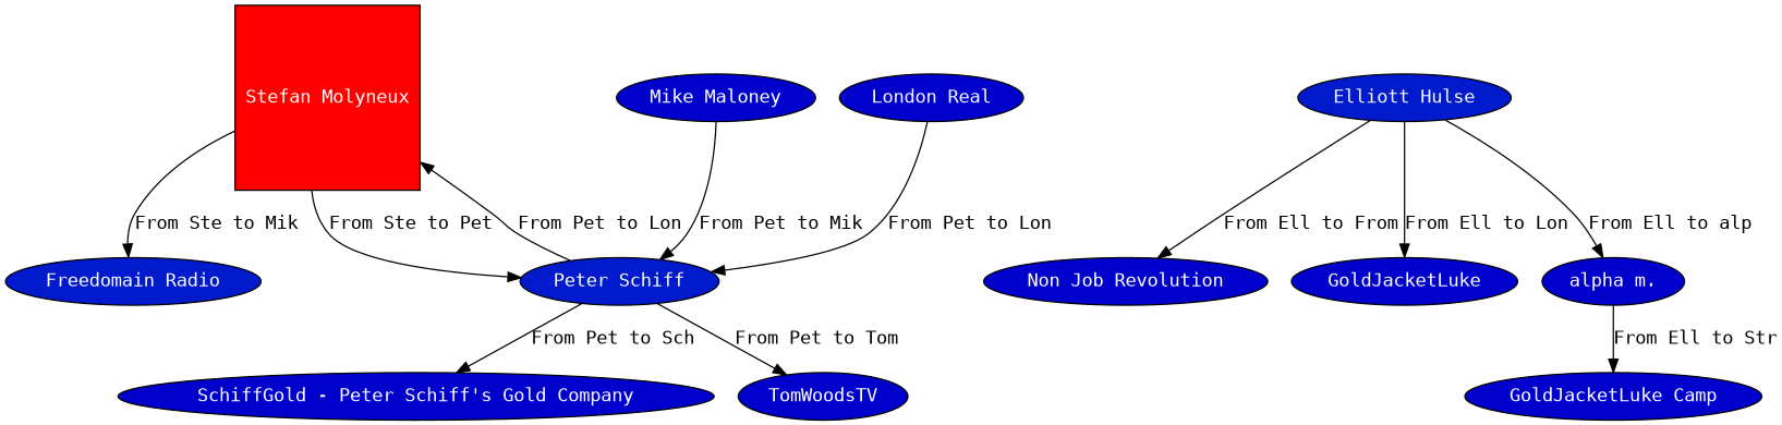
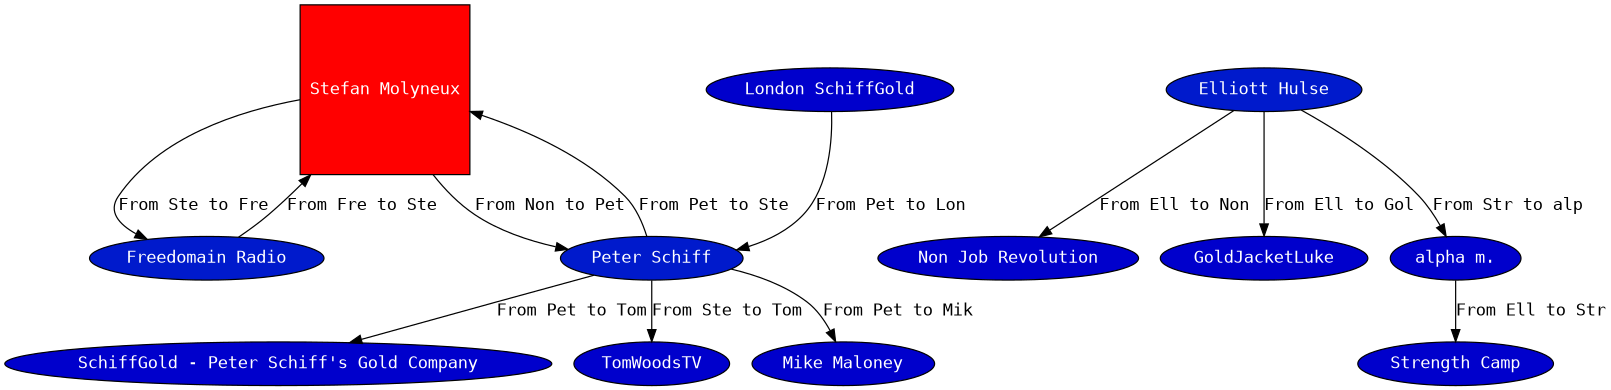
  digraph {
    fontname="DejaVu Sans Mono"
    node [fillcolor="#0000cc" fontcolor=white fontname="DejaVu Sans Mono" shape=oval style=filled]
    edge [fontname="DejaVu Sans Mono"]
    "Stefan Molyneux" [fillcolor=red shape=square]
    "Freedomain Radio" [fillcolor="#001acc"]
    "Peter Schiff" [fillcolor="#001acc"]
    "SchiffGold - Peter Schiff's Gold Company"
    TomWoodsTV
    "Mike Maloney"
    "Elliott Hulse" [fillcolor="#001acc"]
    "Non Job Revolution"
    GoldJacketLuke
    "alpha m."
-   "London Real"
-   "Strength Camp" [label="GoldJacketLuke Camp"]
-   "Stefan Molyneux" -> "Freedomain Radio" [label="From Ste to Mik"]
-   "Stefan Molyneux" -> "Peter Schiff" [label="From Ste to Pet"]
-   "Peter Schiff" -> "Stefan Molyneux" [label="From Pet to Lon"]
-   "Peter Schiff" -> "SchiffGold - Peter Schiff's Gold Company" [label="From Pet to Sch"]
-   "Peter Schiff" -> TomWoodsTV [label="From Pet to Tom"]
-   "Mike Maloney" -> "Peter Schiff" [label="From Pet to Mik"]
-   "Elliott Hulse" -> "Non Job Revolution" [label="From Ell to From"]
-   "Elliott Hulse" -> GoldJacketLuke [label="From Ell to Lon"]
-   "Elliott Hulse" -> "alpha m." [label="From Ell to alp"]
+   "London Real" [label="London SchiffGold"]
+   "Strength Camp"
+   "Stefan Molyneux" -> "Freedomain Radio" [label="From Ste to Fre"]
+   "Stefan Molyneux" -> "Peter Schiff" [label="From Non to Pet"]
+   "Freedomain Radio" -> "Stefan Molyneux" [label="From Fre to Ste"]
+   "Peter Schiff" -> "Stefan Molyneux" [label="From Pet to Ste"]
+   "Peter Schiff" -> "SchiffGold - Peter Schiff's Gold Company" [label="From Pet to Tom"]
+   "Peter Schiff" -> TomWoodsTV [label="From Ste to Tom"]
+   "Peter Schiff" -> "Mike Maloney" [label="From Pet to Mik"]
+   "Elliott Hulse" -> "Non Job Revolution" [label="From Ell to Non"]
+   "Elliott Hulse" -> GoldJacketLuke [label="From Ell to Gol"]
+   "Elliott Hulse" -> "alpha m." [label="From Str to alp"]
    "alpha m." -> "Strength Camp" [label="From Ell to Str"]
    "London Real" -> "Peter Schiff" [label="From Pet to Lon"]
  }
